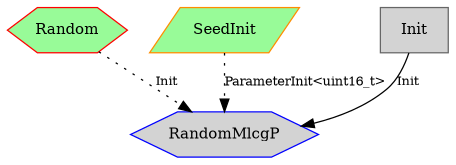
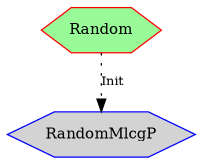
  digraph {
    node [fillcolor=palegreen fontsize=12 shape=hexagon style=filled]
    edge [fontsize=10 style=dotted]
    n1 [color=red label=Random]
    RandomMlcgP [color=blue fillcolor=lightgrey]
-   n3 [color=darkorange label=SeedInit shape=parallelogram]
-   n4 [color=gray40 fillcolor=lightgrey label=Init shape=box]
    n1 -> RandomMlcgP [label=Init]
-   n3 -> RandomMlcgP [label="ParameterInit<uint16_t>"]
-   n4 -> RandomMlcgP [label=Init style=solid]
  }
